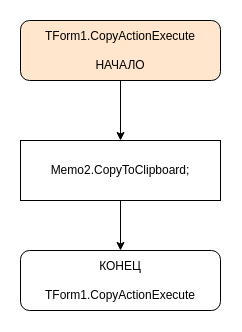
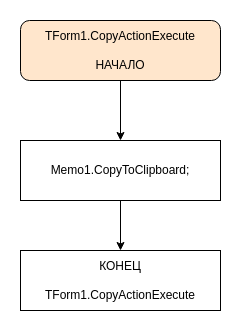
  <mxCell id="0" />
  <mxCell id="1" parent="0" />
  <mxCell id="2" style="edgeStyle=orthogonalEdgeStyle;rounded=0;orthogonalLoop=1;jettySize=auto;html=1;exitX=0.5;exitY=1;exitDx=0;exitDy=0;entryX=0.5;entryY=0;entryDx=0;entryDy=0;" edge="1" parent="1" source="3" target="6"><mxGeometry relative="1" as="geometry" /></mxCell>
  <mxCell id="3" value="TForm1.CopyActionExecute&lt;br&gt;&lt;br&gt;НАЧАЛО" style="rounded=1;whiteSpace=wrap;html=1;fillColor=#ffe6cc;" vertex="1" parent="1"><mxGeometry x="20" y="20" width="200" height="60" as="geometry" /></mxCell>
- <mxCell id="4" value="КОНЕЦ&lt;br&gt;&lt;br&gt;TForm1.CopyActionExecute" style="rounded=1;whiteSpace=wrap;html=1;" vertex="1" parent="1"><mxGeometry x="20" y="250" width="200" height="60" as="geometry" /></mxCell>
+ <mxCell id="4" value="КОНЕЦ&lt;br&gt;&lt;br&gt;TForm1.CopyActionExecute" style="whiteSpace=wrap;html=1;rounded=0;" vertex="1" parent="1"><mxGeometry x="20" y="250" width="200" height="60" as="geometry" /></mxCell>
  <mxCell id="5" style="edgeStyle=orthogonalEdgeStyle;rounded=0;orthogonalLoop=1;jettySize=auto;html=1;exitX=0.5;exitY=1;exitDx=0;exitDy=0;entryX=0.5;entryY=0;entryDx=0;entryDy=0;" edge="1" parent="1" source="6" target="4"><mxGeometry relative="1" as="geometry" /></mxCell>
- <mxCell id="6" value="Memo2.CopyToClipboard;" style="rounded=0;whiteSpace=wrap;html=1;" vertex="1" parent="1"><mxGeometry x="20" y="140" width="200" height="60" as="geometry" /></mxCell>
+ <mxCell id="6" value="Memo1.CopyToClipboard;" style="rounded=0;whiteSpace=wrap;html=1;" vertex="1" parent="1"><mxGeometry x="20" y="140" width="200" height="60" as="geometry" /></mxCell>
